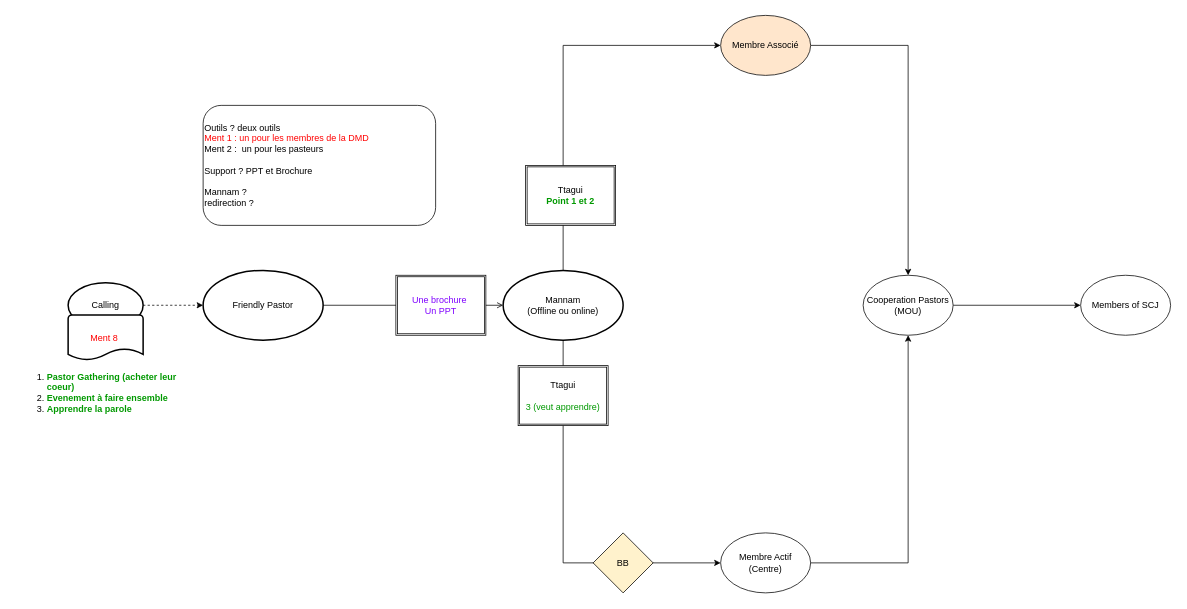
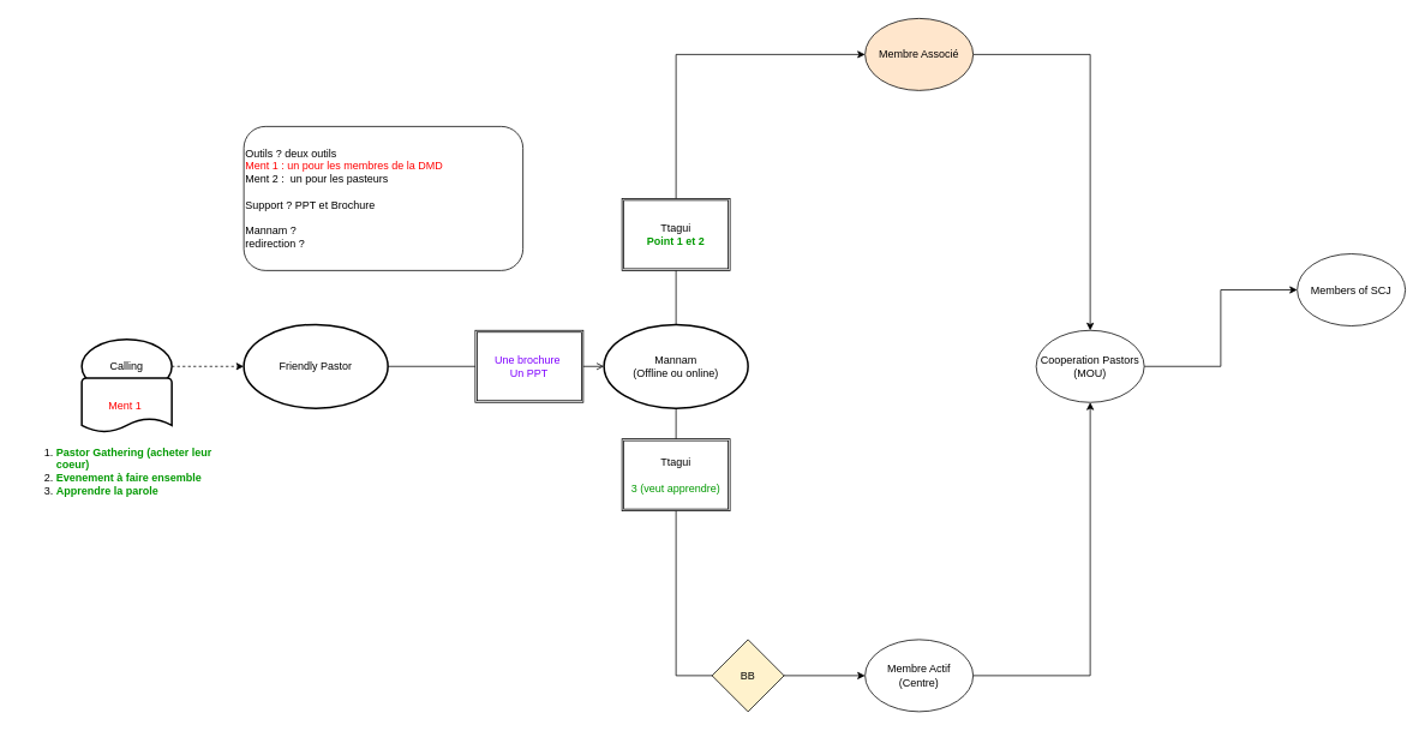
  <mxCell id="0" />
  <mxCell id="1" parent="0" />
  <mxCell id="2" style="edgeStyle=orthogonalEdgeStyle;rounded=0;orthogonalLoop=1;jettySize=auto;html=1;entryX=0.5;entryY=1;entryDx=0;entryDy=0;" edge="1" parent="1" source="3" target="7"><mxGeometry relative="1" as="geometry" /></mxCell>
  <mxCell id="3" value="Membre Actif&lt;div&gt;(Centre)&lt;/div&gt;" style="ellipse;whiteSpace=wrap;html=1;" vertex="1" parent="1"><mxGeometry x="960" y="710" width="120" height="80" as="geometry" /></mxCell>
  <mxCell id="4" style="edgeStyle=orthogonalEdgeStyle;rounded=0;orthogonalLoop=1;jettySize=auto;html=1;entryX=0.5;entryY=0;entryDx=0;entryDy=0;" edge="1" parent="1" source="5" target="7"><mxGeometry relative="1" as="geometry" /></mxCell>
  <mxCell id="5" value="Membre Associé" style="ellipse;whiteSpace=wrap;html=1;fillColor=#ffe6cc;" vertex="1" parent="1"><mxGeometry x="960" y="20" width="120" height="80" as="geometry" /></mxCell>
  <mxCell id="6" style="edgeStyle=orthogonalEdgeStyle;rounded=0;orthogonalLoop=1;jettySize=auto;html=1;entryX=0;entryY=0.5;entryDx=0;entryDy=0;" edge="1" parent="1" source="7" target="8"><mxGeometry relative="1" as="geometry" /></mxCell>
  <mxCell id="7" value="Cooperation Pastors&lt;div&gt;(MOU)&lt;/div&gt;" style="ellipse;whiteSpace=wrap;html=1;" vertex="1" parent="1"><mxGeometry x="1150" y="366.5" width="120" height="80" as="geometry" /></mxCell>
- <mxCell id="8" value="Members of SCJ" style="ellipse;whiteSpace=wrap;html=1;" vertex="1" parent="1"><mxGeometry x="1440" y="366.5" width="120" height="80" as="geometry" /></mxCell>
+ <mxCell id="8" value="Members of SCJ" style="ellipse;whiteSpace=wrap;html=1;" vertex="1" parent="1"><mxGeometry x="1440" y="281.5" width="120" height="80" as="geometry" /></mxCell>
  <mxCell id="9" value="Outils ? deux outils&amp;nbsp;&lt;div&gt;&lt;span style=&quot;background-color: initial;&quot;&gt;&lt;font color=&quot;#ff0000&quot;&gt;Ment 1 : un pour les membres de la DMD&lt;/font&gt;&lt;/span&gt;&lt;/div&gt;&lt;div&gt;&lt;div&gt;Ment 2 :&amp;nbsp; un pour les pasteurs&lt;/div&gt;&lt;div&gt;&lt;br&gt;&lt;/div&gt;&lt;div&gt;Support ? PPT et Brochure&lt;/div&gt;&lt;div&gt;&lt;br&gt;&lt;/div&gt;&lt;div&gt;Mannam ?&lt;/div&gt;&lt;div&gt;redirection ?&lt;/div&gt;&lt;/div&gt;" style="rounded=1;whiteSpace=wrap;html=1;align=left;" vertex="1" parent="1"><mxGeometry x="270" y="140" width="310" height="160" as="geometry" /></mxCell>
  <mxCell id="10" style="edgeStyle=orthogonalEdgeStyle;rounded=0;orthogonalLoop=1;jettySize=auto;html=1;entryX=0;entryY=0.5;entryDx=0;entryDy=0;entryPerimeter=0;dashed=1;" edge="1" parent="1" source="11" target="18"><mxGeometry relative="1" as="geometry"><mxPoint x="390" y="405.971" as="targetPoint" /></mxGeometry></mxCell>
  <mxCell id="11" value="Calling" style="strokeWidth=2;html=1;shape=mxgraph.flowchart.start_1;whiteSpace=wrap;" vertex="1" parent="1"><mxGeometry x="90" y="376.5" width="100" height="60" as="geometry" /></mxCell>
- <mxCell id="12" value="&lt;font color=&quot;#ff0000&quot;&gt;Ment 8&amp;nbsp;&lt;/font&gt;" style="strokeWidth=2;html=1;shape=mxgraph.flowchart.document2;whiteSpace=wrap;size=0.25;" vertex="1" parent="1"><mxGeometry x="90" y="419.5" width="100" height="60" as="geometry" /></mxCell>
+ <mxCell id="12" value="&lt;font color=&quot;#ff0000&quot;&gt;Ment 1&amp;nbsp;&lt;/font&gt;" style="strokeWidth=2;html=1;shape=mxgraph.flowchart.document2;whiteSpace=wrap;size=0.25;" vertex="1" parent="1"><mxGeometry x="90" y="419.5" width="100" height="60" as="geometry" /></mxCell>
  <mxCell id="13" style="edgeStyle=orthogonalEdgeStyle;rounded=0;orthogonalLoop=1;jettySize=auto;html=1;entryX=0;entryY=0.5;entryDx=0;entryDy=0;" edge="1" parent="1" source="15" target="5"><mxGeometry relative="1" as="geometry"><mxPoint y="110" as="targetPoint" x="750" /><Array as="points"><mxPoint y="60" x="750" /></Array></mxGeometry></mxCell>
  <mxCell id="14" style="edgeStyle=orthogonalEdgeStyle;rounded=0;orthogonalLoop=1;jettySize=auto;html=1;exitX=0.5;exitY=1;exitDx=0;exitDy=0;exitPerimeter=0;entryX=0;entryY=0.5;entryDx=0;entryDy=0;" edge="1" parent="1" source="15" target="3"><mxGeometry relative="1" as="geometry" /></mxCell>
  <mxCell id="15" value="Mannam&lt;div&gt;(Offline ou online)&lt;/div&gt;" style="strokeWidth=2;html=1;shape=mxgraph.flowchart.start_1;whiteSpace=wrap;" vertex="1" parent="1"><mxGeometry x="670" y="360" width="160" height="93" as="geometry" /></mxCell>
- <mxCell id="16" value="Ttagui&lt;div&gt;&lt;b&gt;&lt;font color=&quot;#009900&quot;&gt;Point 1 et 2&lt;/font&gt;&lt;/b&gt;&lt;/div&gt;" style="shape=ext;double=1;rounded=0;whiteSpace=wrap;html=1;" vertex="1" parent="1"><mxGeometry x="700" y="220" width="120" height="80" as="geometry" /></mxCell>
+ <mxCell id="16" value="Ttagui&lt;div&gt;&lt;b&gt;&lt;font color=&quot;#009900&quot;&gt;Point 1 et 2&lt;/font&gt;&lt;/b&gt;&lt;/div&gt;" style="shape=ext;double=1;rounded=0;whiteSpace=wrap;html=1;" vertex="1" parent="1"><mxGeometry x="690" y="220" width="120" height="80" as="geometry" /></mxCell>
  <mxCell id="17" value="Ttagui&lt;div&gt;&lt;br&gt;&lt;div&gt;&lt;font color=&quot;#009900&quot;&gt;3 (veut apprendre)&lt;/font&gt;&lt;/div&gt;&lt;/div&gt;" style="shape=ext;double=1;rounded=0;whiteSpace=wrap;html=1;" vertex="1" parent="1"><mxGeometry x="690" y="487" width="120" height="80" as="geometry" /></mxCell>
  <mxCell id="18" value="Friendly Pastor" style="strokeWidth=2;html=1;shape=mxgraph.flowchart.start_1;whiteSpace=wrap;" vertex="1" parent="1"><mxGeometry x="270" y="360" width="160" height="93" as="geometry" /></mxCell>
  <mxCell id="19" style="edgeStyle=orthogonalEdgeStyle;rounded=0;orthogonalLoop=1;jettySize=auto;html=1;exitX=1;exitY=0.5;exitDx=0;exitDy=0;exitPerimeter=0;entryX=0;entryY=0.5;entryDx=0;entryDy=0;entryPerimeter=0;endArrow=open;" edge="1" parent="1" source="18" target="15"><mxGeometry relative="1" as="geometry" /></mxCell>
  <mxCell id="20" value="&lt;font color=&quot;#7f00ff&quot;&gt;Une brochure&amp;nbsp;&lt;/font&gt;&lt;div&gt;&lt;font color=&quot;#7f00ff&quot;&gt;Un PPT&lt;/font&gt;&lt;/div&gt;" style="shape=ext;double=1;rounded=0;whiteSpace=wrap;html=1;" vertex="1" parent="1"><mxGeometry x="527" y="366.5" width="120" height="80" as="geometry" /></mxCell>
  <mxCell id="21" value="&lt;ol&gt;&lt;li&gt;&lt;font color=&quot;#009900&quot; style=&quot;font-size: 12px;&quot;&gt;&lt;b style=&quot;&quot;&gt;Pastor Gathering (acheter leur coeur)&lt;/b&gt;&lt;/font&gt;&lt;/li&gt;&lt;li&gt;&lt;b&gt;&lt;font color=&quot;#009900&quot;&gt;Evenement à faire ensemble&lt;/font&gt;&lt;/b&gt;&lt;/li&gt;&lt;li&gt;&lt;b&gt;&lt;font color=&quot;#009900&quot;&gt;Apprendre la parole&lt;/font&gt;&lt;/b&gt;&lt;/li&gt;&lt;/ol&gt;" style="text;strokeColor=none;fillColor=none;html=1;whiteSpace=wrap;verticalAlign=middle;overflow=hidden;" vertex="1" parent="1"><mxGeometry x="20" y="479.5" width="250" height="80" as="geometry" /></mxCell>
  <mxCell id="22" value="BB" style="rhombus;whiteSpace=wrap;html=1;fillColor=#fff2cc;" vertex="1" parent="1"><mxGeometry x="790" y="710" width="80" height="80" as="geometry" /></mxCell>
